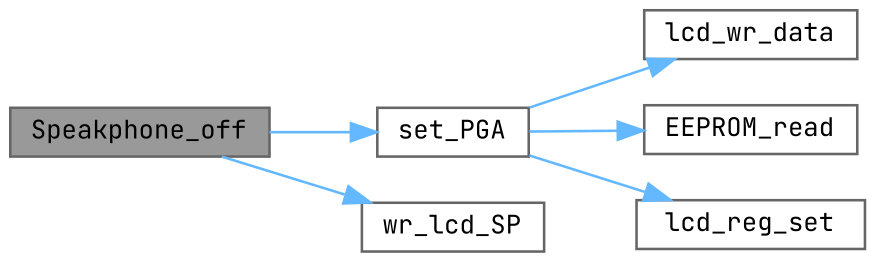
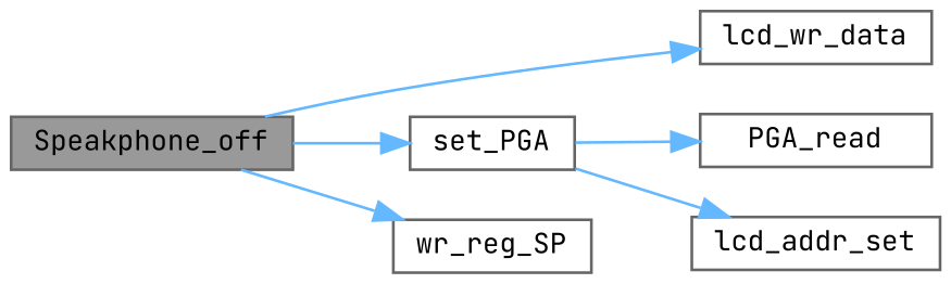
  digraph {
    fontname="JetBrains Mono"
    rankdir=LR
    node [color=grey40 fillcolor=white fontname="JetBrains Mono" fontsize=10 shape=box style=filled]
    edge [color=steelblue1 fontname="JetBrains Mono" fontsize=10 labelfontname=Helvetica labelfontsize=10 style=solid]
    n1 [color=gray40 fillcolor=grey60 fontcolor=black height=0.2 label=Speakphone_off width=0.4]
    n2 [height=0.2 label=lcd_wr_data width=0.4]
    n3 [height=0.2 label=set_PGA width=0.4]
-   n4 [height=0.2 label=wr_lcd_SP width=0.4]
-   n5 [height=0.2 label=EEPROM_read width=0.4]
-   n6 [height=0.2 label=lcd_reg_set width=0.4]
-   n3 -> n2
+   n4 [height=0.2 label=wr_reg_SP width=0.4]
+   n5 [height=0.2 label=PGA_read width=0.4]
+   n6 [height=0.2 label=lcd_addr_set width=0.4]
+   n1 -> n2
    n1 -> n3
    n1 -> n4
    n3 -> n5
    n3 -> n6
  }
